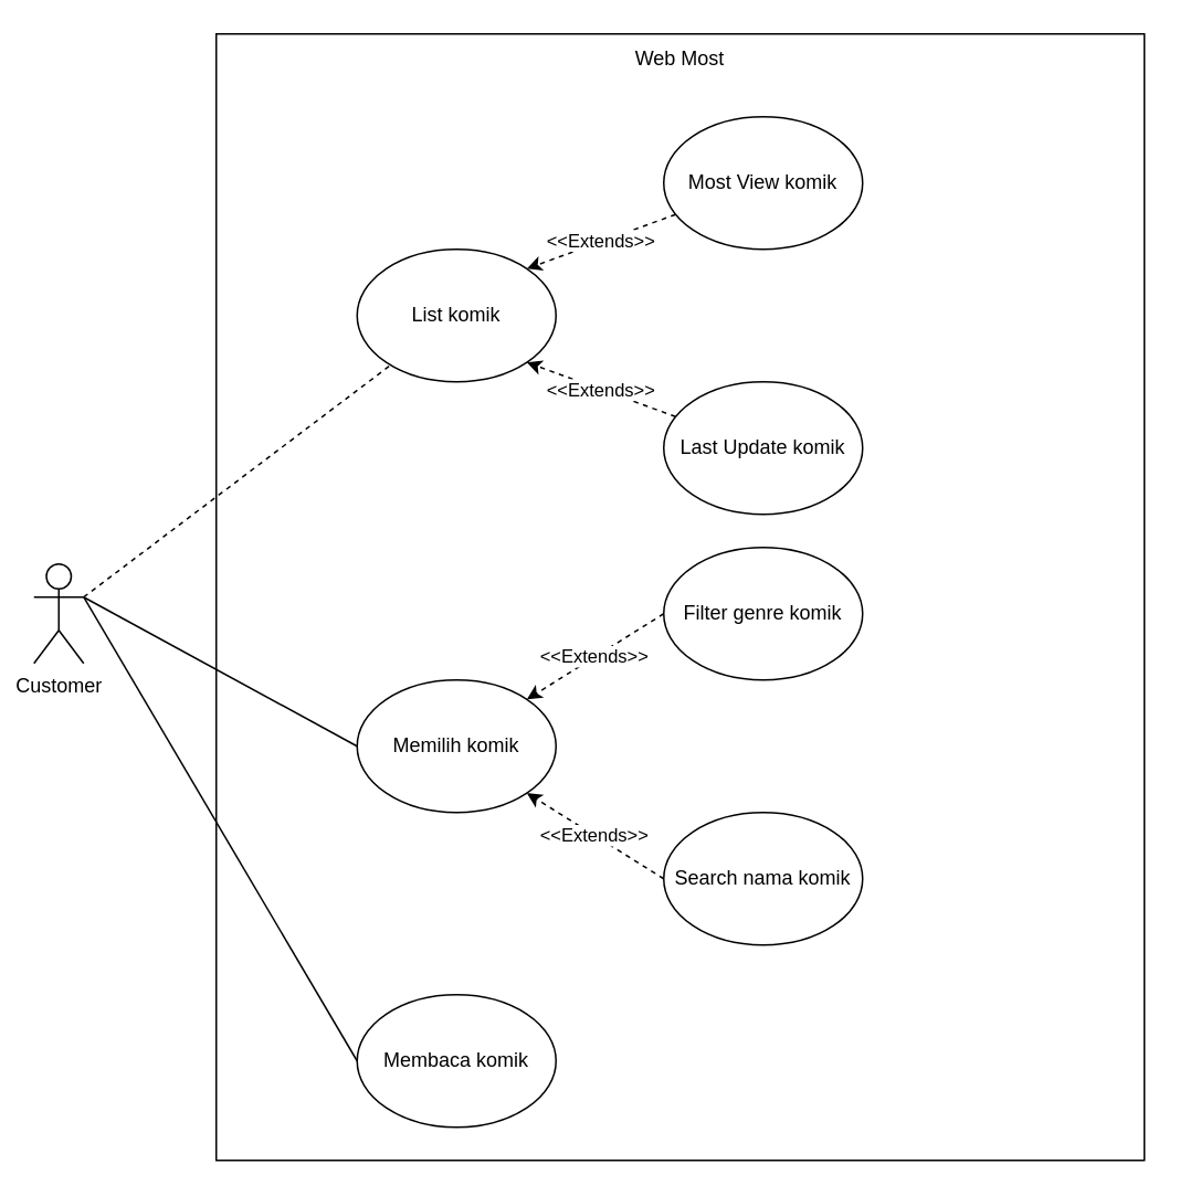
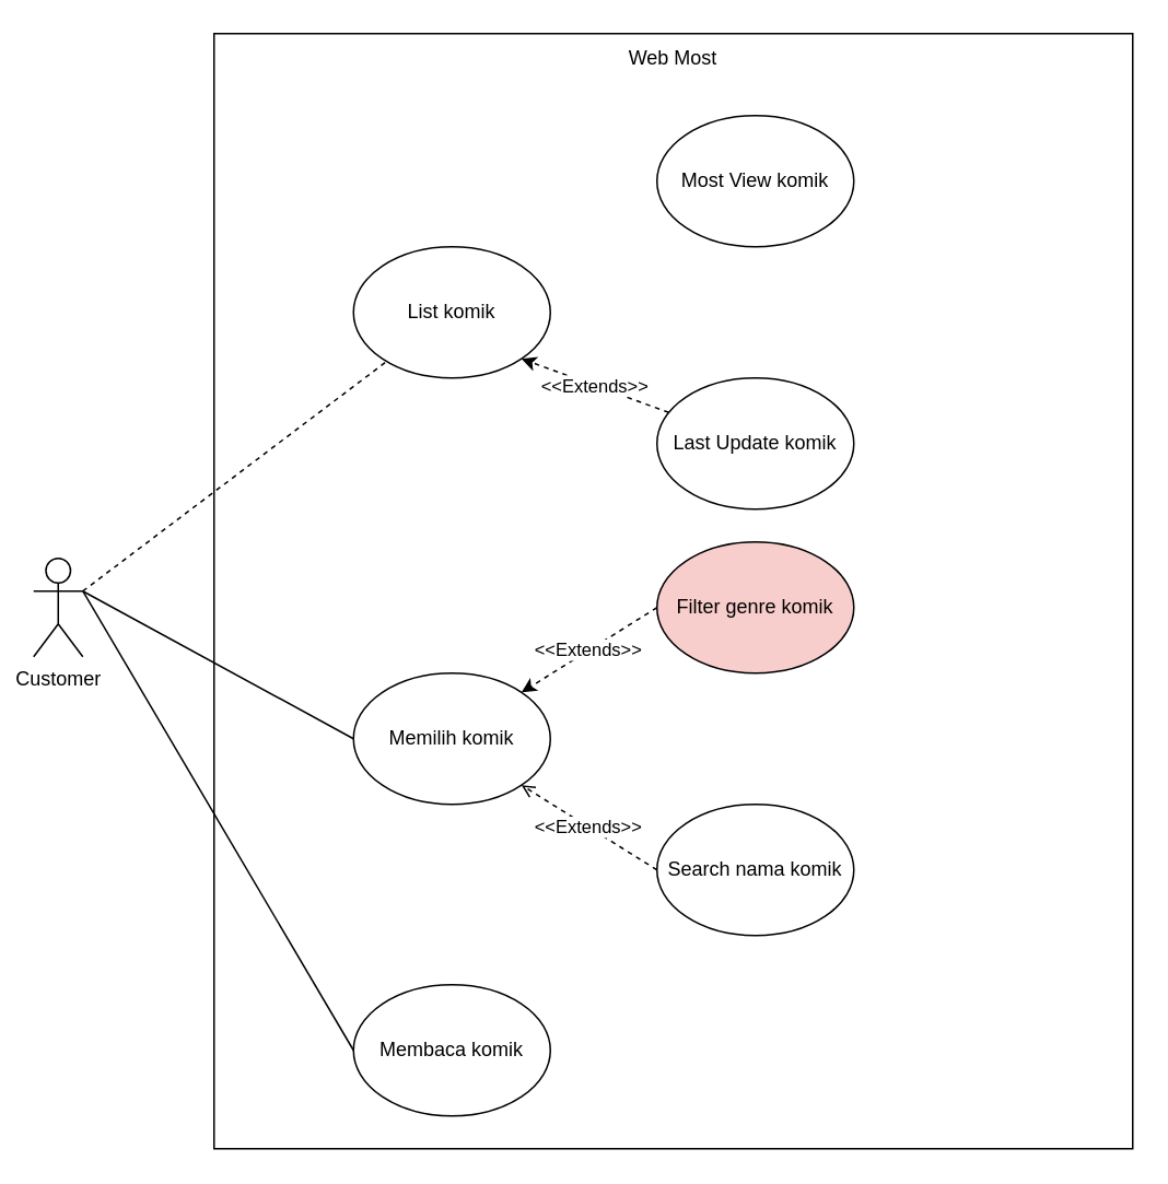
  <mxCell id="0" />
  <mxCell id="1" parent="0" />
  <mxCell id="2" value="" style="rounded=0;whiteSpace=wrap;html=1;" parent="1" vertex="1"><mxGeometry x="130" y="20" width="560" height="680" as="geometry" /></mxCell>
  <mxCell id="3" style="rounded=0;orthogonalLoop=1;jettySize=auto;html=1;endArrow=none;endFill=0;exitX=1;exitY=0.333;exitDx=0;exitDy=0;exitPerimeter=0;dashed=1;" parent="1" source="6" target="8" edge="1"><mxGeometry relative="1" as="geometry"><mxPoint x="70" y="180" as="sourcePoint" /></mxGeometry></mxCell>
  <mxCell id="4" style="edgeStyle=none;rounded=0;orthogonalLoop=1;jettySize=auto;html=1;exitX=1;exitY=0.333;exitDx=0;exitDy=0;exitPerimeter=0;entryX=0;entryY=0.5;entryDx=0;entryDy=0;endArrow=none;endFill=0;" parent="1" source="6" target="10" edge="1"><mxGeometry relative="1" as="geometry" /></mxCell>
  <mxCell id="5" style="edgeStyle=none;rounded=0;orthogonalLoop=1;jettySize=auto;html=1;exitX=1;exitY=0.333;exitDx=0;exitDy=0;exitPerimeter=0;entryX=0;entryY=0.5;entryDx=0;entryDy=0;endArrow=none;endFill=0;" parent="1" source="6" target="9" edge="1"><mxGeometry relative="1" as="geometry" /></mxCell>
  <mxCell id="6" value="Customer" style="shape=umlActor;verticalLabelPosition=bottom;verticalAlign=top;html=1;outlineConnect=0;" parent="1" vertex="1"><mxGeometry x="20" y="340" width="30" height="60" as="geometry" /></mxCell>
  <mxCell id="7" value="Web Most" style="text;html=1;strokeColor=none;fillColor=none;align=center;verticalAlign=middle;whiteSpace=wrap;rounded=0;" parent="1" vertex="1"><mxGeometry x="375" y="20" width="70" height="30" as="geometry" /></mxCell>
  <mxCell id="8" value="&lt;span&gt;List komik&lt;/span&gt;" style="ellipse;whiteSpace=wrap;html=1;" parent="1" vertex="1"><mxGeometry x="215" y="150" width="120" height="80" as="geometry" /></mxCell>
  <mxCell id="9" value="Membaca komik" style="ellipse;whiteSpace=wrap;html=1;" parent="1" vertex="1"><mxGeometry x="215" y="600" width="120" height="80" as="geometry" /></mxCell>
  <mxCell id="10" value="Memilih komik" style="ellipse;whiteSpace=wrap;html=1;" parent="1" vertex="1"><mxGeometry x="215" y="410" width="120" height="80" as="geometry" /></mxCell>
  <mxCell id="11" value="&amp;lt;&amp;lt;Extends&amp;gt;&amp;gt;" style="edgeStyle=none;rounded=0;orthogonalLoop=1;jettySize=auto;html=1;entryX=1;entryY=0;entryDx=0;entryDy=0;endArrow=classic;endFill=1;dashed=1;exitX=0;exitY=0.5;exitDx=0;exitDy=0;" parent="1" source="12" target="10" edge="1"><mxGeometry relative="1" as="geometry" /></mxCell>
- <mxCell id="12" value="Filter genre komik" style="ellipse;whiteSpace=wrap;html=1;" parent="1" vertex="1"><mxGeometry x="400" y="330" width="120" height="80" as="geometry" /></mxCell>
- <mxCell id="13" value="&amp;lt;&amp;lt;Extends&amp;gt;&amp;gt;" style="edgeStyle=none;rounded=0;orthogonalLoop=1;jettySize=auto;html=1;entryX=1;entryY=1;entryDx=0;entryDy=0;dashed=1;endArrow=classic;endFill=1;exitX=0;exitY=0.5;exitDx=0;exitDy=0;" parent="1" source="14" target="10" edge="1"><mxGeometry relative="1" as="geometry" /></mxCell>
+ <mxCell id="12" value="Filter genre komik" style="ellipse;whiteSpace=wrap;html=1;fillColor=#f8cecc;" parent="1" vertex="1"><mxGeometry x="400" y="330" width="120" height="80" as="geometry" /></mxCell>
+ <mxCell id="13" value="&amp;lt;&amp;lt;Extends&amp;gt;&amp;gt;" style="edgeStyle=none;rounded=0;orthogonalLoop=1;jettySize=auto;html=1;entryX=1;entryY=1;entryDx=0;entryDy=0;dashed=1;endArrow=open;endFill=1;exitX=0;exitY=0.5;exitDx=0;exitDy=0;" parent="1" source="14" target="10" edge="1"><mxGeometry relative="1" as="geometry" /></mxCell>
  <mxCell id="14" value="Search nama komik" style="ellipse;whiteSpace=wrap;html=1;" parent="1" vertex="1"><mxGeometry x="400" y="490" width="120" height="80" as="geometry" /></mxCell>
- <mxCell id="15" value="&amp;lt;&amp;lt;Extends&amp;gt;&amp;gt;" style="edgeStyle=none;rounded=0;orthogonalLoop=1;jettySize=auto;html=1;dashed=1;endArrow=classic;endFill=1;entryX=1;entryY=0;entryDx=0;entryDy=0;" parent="1" source="16" target="8" edge="1"><mxGeometry relative="1" as="geometry" /></mxCell>
  <mxCell id="16" value="Most View komik" style="ellipse;whiteSpace=wrap;html=1;" parent="1" vertex="1"><mxGeometry x="400" y="70" width="120" height="80" as="geometry" /></mxCell>
  <mxCell id="17" value="&amp;lt;&amp;lt;Extends&amp;gt;&amp;gt;" style="edgeStyle=none;rounded=0;orthogonalLoop=1;jettySize=auto;html=1;entryX=1;entryY=1;entryDx=0;entryDy=0;dashed=1;endArrow=classic;endFill=1;" parent="1" source="18" target="8" edge="1"><mxGeometry relative="1" as="geometry" /></mxCell>
  <mxCell id="18" value="Last Update komik" style="ellipse;whiteSpace=wrap;html=1;" parent="1" vertex="1"><mxGeometry x="400" y="230" width="120" height="80" as="geometry" /></mxCell>
